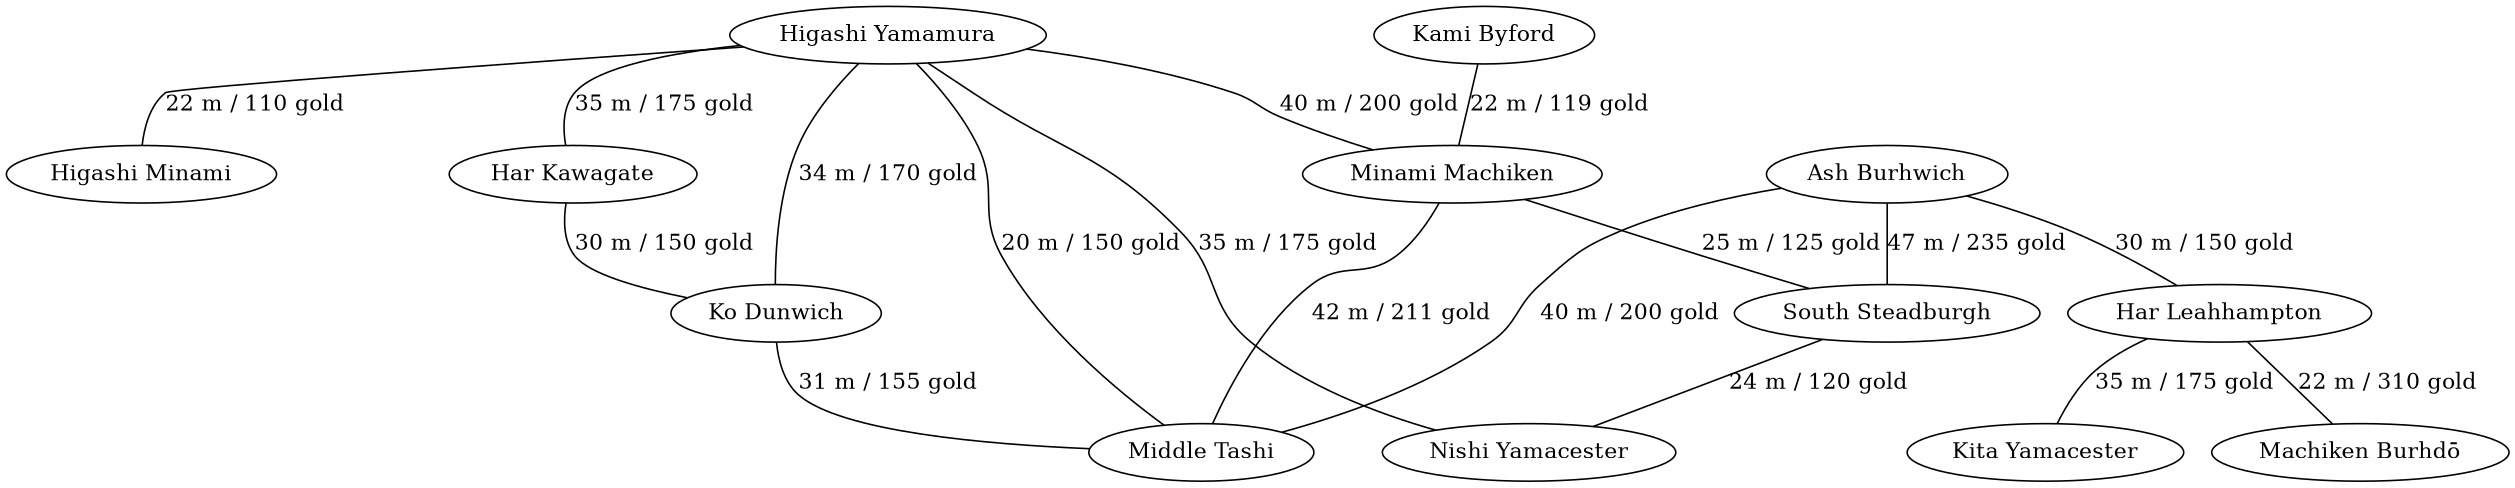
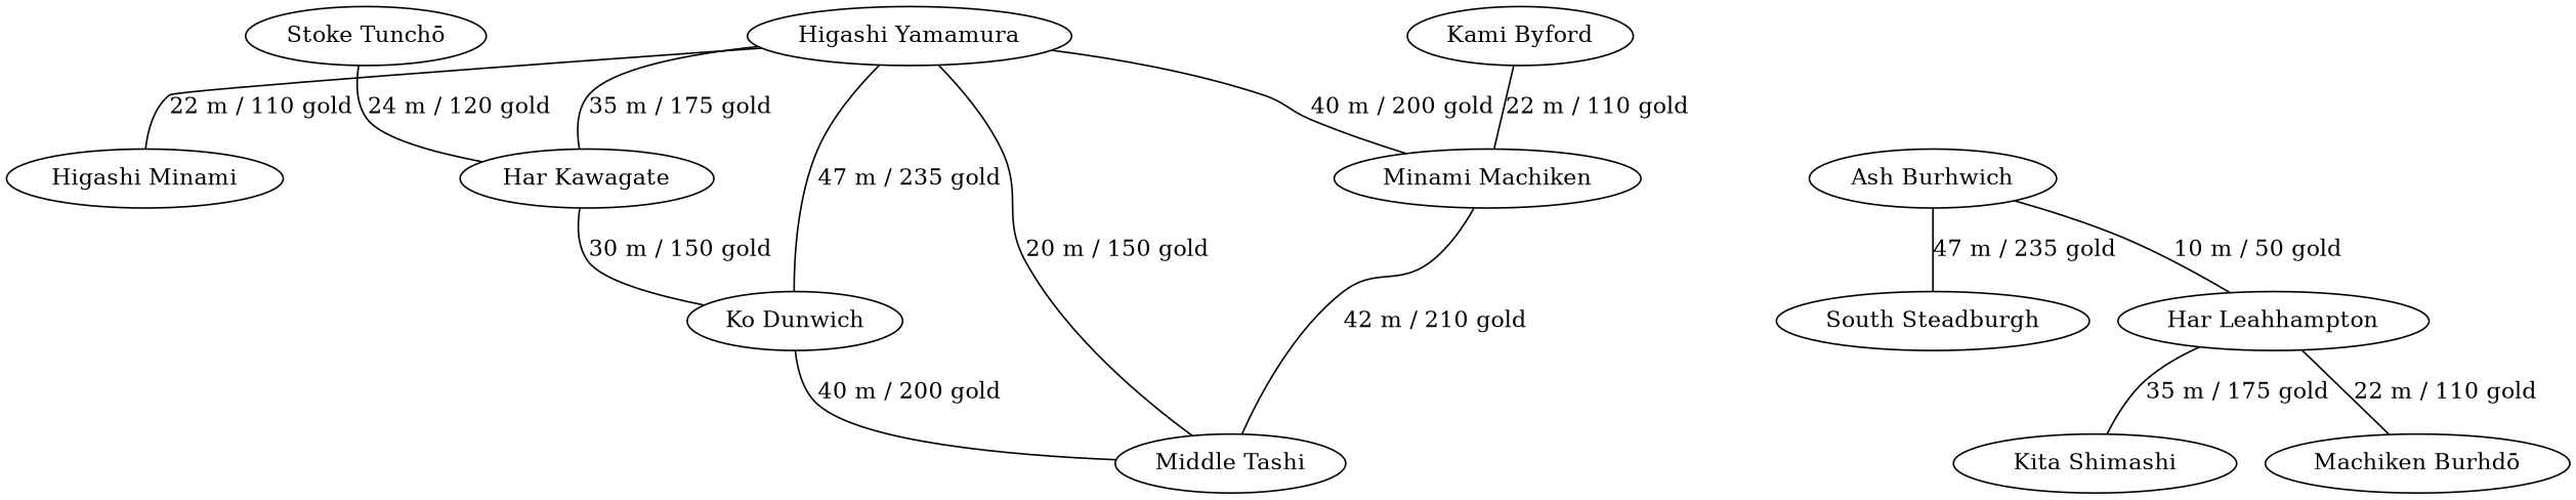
  graph {
    n1 [label="Higashi Minami"]
    "Higashi Yamamura"
    n3 [label="Har Kawagate"]
    "Ko Dunwich"
    "Middle Tashi"
    "Minami Machiken"
-   "Nishi Yamacester"
+   "Stoke Tunchō"
    "South Steadburgh"
    "Kami Byford"
    "Ash Burhwich"
    "Har Leahhampton"
-   "Kita Shimashi" [label="Kita Yamacester"]
+   "Kita Shimashi"
    n14 [label="Machiken Burhdō"]
    "Higashi Yamamura" -- n1 [label="22 m / 110 gold"]
    "Higashi Yamamura" -- n3 [label="35 m / 175 gold"]
-   "Higashi Yamamura" -- "Ko Dunwich" [label="34 m / 170 gold"]
+   "Higashi Yamamura" -- "Ko Dunwich" [label="47 m / 235 gold"]
    "Higashi Yamamura" -- "Middle Tashi" [label="20 m / 150 gold"]
    "Higashi Yamamura" -- "Minami Machiken" [label="40 m / 200 gold"]
-   "Higashi Yamamura" -- "Nishi Yamacester" [label="35 m / 175 gold"]
    n3 -- "Ko Dunwich" [label="30 m / 150 gold"]
-   "Ko Dunwich" -- "Middle Tashi" [label="31 m / 155 gold"]
-   "Minami Machiken" -- "Middle Tashi" [label="42 m / 211 gold"]
-   "Minami Machiken" -- "South Steadburgh" [label="25 m / 125 gold"]
-   "South Steadburgh" -- "Nishi Yamacester" [label="24 m / 120 gold"]
-   "Kami Byford" -- "Minami Machiken" [label="22 m / 119 gold"]
-   "Ash Burhwich" -- "Middle Tashi" [label="40 m / 200 gold"]
+   "Ko Dunwich" -- "Middle Tashi" [label="40 m / 200 gold"]
+   "Minami Machiken" -- "Middle Tashi" [label="42 m / 210 gold"]
+   "Stoke Tunchō" -- n3 [label="24 m / 120 gold"]
+   "Kami Byford" -- "Minami Machiken" [label="22 m / 110 gold"]
    "Ash Burhwich" -- "South Steadburgh" [label="47 m / 235 gold"]
-   "Ash Burhwich" -- "Har Leahhampton" [label="30 m / 150 gold"]
+   "Ash Burhwich" -- "Har Leahhampton" [label="10 m / 50 gold"]
    "Har Leahhampton" -- "Kita Shimashi" [label="35 m / 175 gold"]
-   "Har Leahhampton" -- n14 [label="22 m / 310 gold"]
+   "Har Leahhampton" -- n14 [label="22 m / 110 gold"]
  }
